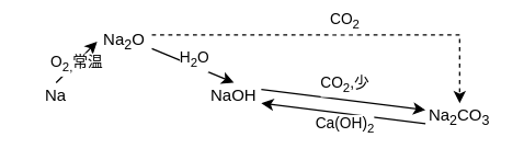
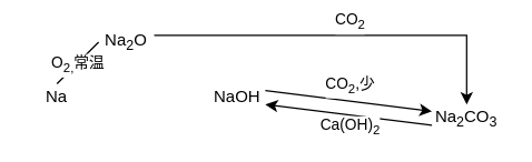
  <mxCell id="0" />
  <mxCell id="1" parent="0" />
- <mxCell id="2" style="orthogonalLoop=1;jettySize=auto;html=1;exitX=0.5;exitY=0;exitDx=0;exitDy=0;entryX=0;entryY=0.5;entryDx=0;entryDy=0;rounded=0;" parent="1" source="4" target="9" edge="1"><mxGeometry relative="1" as="geometry" /></mxCell>
+ <mxCell id="2" style="orthogonalLoop=1;jettySize=auto;html=1;exitX=0.5;exitY=0;exitDx=0;exitDy=0;entryX=0;entryY=0.5;entryDx=0;entryDy=0;rounded=0;endArrow=none;" parent="1" source="4" target="9" edge="1"><mxGeometry relative="1" as="geometry" /></mxCell>
  <mxCell id="3" value="O&lt;sub&gt;2,&lt;/sub&gt;常温" style="edgeLabel;html=1;align=center;verticalAlign=middle;resizable=0;points=[];" parent="2" vertex="1" connectable="0"><mxGeometry x="-0.01" y="3" relative="1" as="geometry"><mxPoint x="1.53" y="3" as="offset" /></mxGeometry></mxCell>
  <mxCell id="4" value="Na" style="text;html=1;strokeColor=none;fillColor=none;align=center;verticalAlign=middle;whiteSpace=wrap;rounded=0;" parent="1" vertex="1"><mxGeometry x="20" y="60" width="40" height="20" as="geometry" /></mxCell>
- <mxCell id="5" style="edgeStyle=none;rounded=0;orthogonalLoop=1;jettySize=auto;html=1;exitX=1;exitY=0.75;exitDx=0;exitDy=0;entryX=0.5;entryY=0;entryDx=0;entryDy=0;" parent="1" source="9" target="12" edge="1"><mxGeometry relative="1" as="geometry" /></mxCell>
- <mxCell id="6" value="H&lt;sub&gt;2&lt;/sub&gt;O" style="edgeLabel;html=1;align=center;verticalAlign=middle;resizable=0;points=[];" parent="5" vertex="1" connectable="0"><mxGeometry x="-0.396" y="-1" relative="1" as="geometry"><mxPoint x="12.56" y="0.16" as="offset" /></mxGeometry></mxCell>
- <mxCell id="7" style="rounded=0;orthogonalLoop=1;jettySize=auto;html=1;exitX=1;exitY=0.25;exitDx=0;exitDy=0;entryX=0.5;entryY=0;entryDx=0;entryDy=0;edgeStyle=orthogonalEdgeStyle;dashed=1;" edge="1" parent="1" source="9" target="15"><mxGeometry relative="1" as="geometry" /></mxCell>
+ <mxCell id="7" style="rounded=0;orthogonalLoop=1;jettySize=auto;html=1;exitX=1;exitY=0.25;exitDx=0;exitDy=0;entryX=0.5;entryY=0;entryDx=0;entryDy=0;edgeStyle=orthogonalEdgeStyle;" edge="1" parent="1" source="9" target="15"><mxGeometry relative="1" as="geometry" /></mxCell>
  <mxCell id="8" value="CO&lt;sub&gt;2&lt;/sub&gt;" style="edgeLabel;html=1;align=center;verticalAlign=middle;resizable=0;points=[];" vertex="1" connectable="0" parent="7"><mxGeometry x="0.015" y="1" relative="1" as="geometry"><mxPoint y="-9" as="offset" /></mxGeometry></mxCell>
  <mxCell id="9" value="Na&lt;sub&gt;2&lt;/sub&gt;O" style="text;html=1;strokeColor=none;fillColor=none;align=center;verticalAlign=middle;whiteSpace=wrap;rounded=0;" parent="1" vertex="1"><mxGeometry x="70" y="20" width="40" height="20" as="geometry" /></mxCell>
  <mxCell id="10" style="edgeStyle=none;rounded=0;orthogonalLoop=1;jettySize=auto;html=1;exitX=1;exitY=0.25;exitDx=0;exitDy=0;entryX=0;entryY=0.25;entryDx=0;entryDy=0;" parent="1" source="12" target="15" edge="1"><mxGeometry relative="1" as="geometry" /></mxCell>
  <mxCell id="11" value="CO&lt;sub&gt;2&lt;/sub&gt;,少" style="edgeLabel;html=1;align=center;verticalAlign=middle;resizable=0;points=[];" parent="10" vertex="1" connectable="0"><mxGeometry x="-0.161" y="-1" relative="1" as="geometry"><mxPoint x="10" y="-11" as="offset" /></mxGeometry></mxCell>
  <mxCell id="12" value="NaOH" style="text;html=1;strokeColor=none;fillColor=none;align=center;verticalAlign=middle;whiteSpace=wrap;rounded=0;" parent="1" vertex="1"><mxGeometry x="150" y="60" width="40" height="20" as="geometry" /></mxCell>
  <mxCell id="13" style="edgeStyle=none;rounded=0;orthogonalLoop=1;jettySize=auto;html=1;exitX=0;exitY=0.75;exitDx=0;exitDy=0;entryX=1;entryY=0.75;entryDx=0;entryDy=0;" parent="1" source="15" target="12" edge="1"><mxGeometry relative="1" as="geometry" /></mxCell>
  <mxCell id="14" value="Ca(OH)&lt;sub&gt;2&lt;/sub&gt;" style="edgeLabel;html=1;align=center;verticalAlign=middle;resizable=0;points=[];" parent="13" vertex="1" connectable="0"><mxGeometry x="0.189" y="1" relative="1" as="geometry"><mxPoint x="11.67" y="9" as="offset" /></mxGeometry></mxCell>
  <mxCell id="15" value="Na&lt;sub&gt;2&lt;/sub&gt;CO&lt;sub&gt;3&lt;/sub&gt;" style="text;html=1;strokeColor=none;fillColor=none;align=center;verticalAlign=middle;whiteSpace=wrap;rounded=0;" parent="1" vertex="1"><mxGeometry x="310" y="75" width="50" height="20" as="geometry" /></mxCell>
